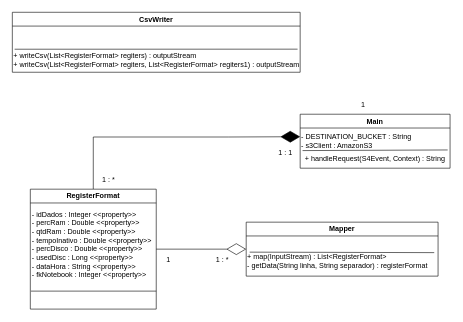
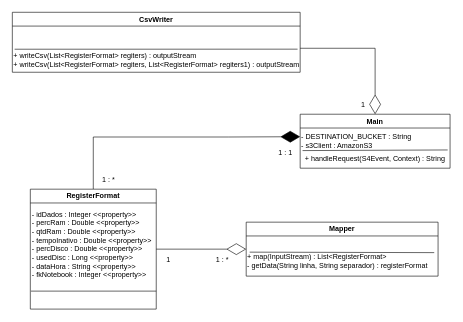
  <mxCell id="0" />
  <mxCell id="1" parent="0" />
+ <mxCell id="2" style="edgeStyle=orthogonalEdgeStyle;rounded=0;orthogonalLoop=1;jettySize=auto;html=1;entryX=0.5;entryY=0;entryDx=0;entryDy=0;endArrow=diamondThin;endFill=0;endSize=30;" edge="1" parent="1" source="3" target="6"><mxGeometry relative="1" as="geometry"><Array as="points"><mxPoint x="625" y="80" /></Array></mxGeometry></mxCell>
  <mxCell id="3" value="CsvWriter" style="swimlane;whiteSpace=wrap;html=1;" vertex="1" parent="1"><mxGeometry x="20" y="20" width="480" height="100" as="geometry" /></mxCell>
  <mxCell id="4" value="+ writeCsv(List&amp;lt;RegisterFormat&amp;gt; regiters) : outputStream&lt;div&gt;+ writeCsv(List&amp;lt;RegisterFormat&amp;gt; regiters,&amp;nbsp;&lt;span style=&quot;background-color: initial;&quot;&gt;List&amp;lt;RegisterFormat&amp;gt; regiters1&lt;/span&gt;&lt;span style=&quot;background-color: initial;&quot;&gt;) : outputStream&lt;/span&gt;&lt;/div&gt;" style="text;html=1;align=left;verticalAlign=middle;whiteSpace=wrap;rounded=0;" vertex="1" parent="3"><mxGeometry y="60" width="480" height="40" as="geometry" /></mxCell>
  <mxCell id="5" value="" style="endArrow=none;html=1;rounded=0;exitX=0.008;exitY=0.04;exitDx=0;exitDy=0;exitPerimeter=0;entryX=0.991;entryY=0.037;entryDx=0;entryDy=0;entryPerimeter=0;" edge="1" parent="3" source="4" target="4"><mxGeometry width="50" height="50" relative="1" as="geometry"><mxPoint x="260" y="160" as="sourcePoint" /><mxPoint x="310" y="110" as="targetPoint" /></mxGeometry></mxCell>
  <mxCell id="6" value="Main" style="swimlane;whiteSpace=wrap;html=1;" vertex="1" parent="1"><mxGeometry x="500" y="190" width="250" height="90" as="geometry" /></mxCell>
  <mxCell id="7" value="- DESTINATION_BUCKET : String&lt;div&gt;- s3Client : AmazonS3&lt;/div&gt;" style="text;html=1;align=left;verticalAlign=middle;whiteSpace=wrap;rounded=0;" vertex="1" parent="6"><mxGeometry y="30" width="250" height="30" as="geometry" /></mxCell>
  <mxCell id="8" value="" style="endArrow=none;html=1;rounded=0;entryX=0.984;entryY=0.986;entryDx=0;entryDy=0;entryPerimeter=0;exitX=0.016;exitY=1.021;exitDx=0;exitDy=0;exitPerimeter=0;" edge="1" parent="6" source="7" target="7"><mxGeometry width="50" height="50" relative="1" as="geometry"><mxPoint x="10" y="66" as="sourcePoint" /><mxPoint x="-10" y="-30" as="targetPoint" /></mxGeometry></mxCell>
  <mxCell id="9" value="+ handleRequest(S4Event, Context) : String" style="text;html=1;align=center;verticalAlign=middle;whiteSpace=wrap;rounded=0;" vertex="1" parent="6"><mxGeometry y="60" width="250" height="30" as="geometry" /></mxCell>
  <mxCell id="10" value="Mapper" style="swimlane;whiteSpace=wrap;html=1;" vertex="1" parent="1"><mxGeometry x="410" y="370" width="320" height="90" as="geometry" /></mxCell>
  <mxCell id="11" value="+ map(InputStream) : List&amp;lt;RegisterFormat&amp;gt;&lt;div&gt;- getData(String linha, String separador) : registerFormat&lt;/div&gt;" style="text;html=1;align=left;verticalAlign=middle;whiteSpace=wrap;rounded=0;" vertex="1" parent="10"><mxGeometry y="50" width="320" height="30" as="geometry" /></mxCell>
  <mxCell id="12" value="" style="endArrow=none;html=1;rounded=0;exitX=0.018;exitY=0;exitDx=0;exitDy=0;exitPerimeter=0;entryX=0.98;entryY=0.027;entryDx=0;entryDy=0;entryPerimeter=0;" edge="1" parent="10" source="11" target="11"><mxGeometry width="50" height="50" relative="1" as="geometry"><mxPoint x="30" y="90" as="sourcePoint" /><mxPoint x="80" y="40" as="targetPoint" /></mxGeometry></mxCell>
  <mxCell id="13" style="edgeStyle=orthogonalEdgeStyle;rounded=0;orthogonalLoop=1;jettySize=auto;html=1;entryX=0;entryY=0.25;entryDx=0;entryDy=0;endArrow=diamondThin;endFill=1;endSize=30;" edge="1" parent="1" source="14" target="7"><mxGeometry relative="1" as="geometry"><Array as="points"><mxPoint x="155" y="228" /><mxPoint x="380" y="228" /></Array></mxGeometry></mxCell>
  <mxCell id="14" value="RegisterFormat" style="swimlane;whiteSpace=wrap;html=1;" vertex="1" parent="1"><mxGeometry x="50" y="315" width="210" height="200" as="geometry" /></mxCell>
  <mxCell id="15" value="- idDados : Integer &amp;lt;&amp;lt;property&amp;gt;&amp;gt;&lt;div&gt;- percRam : Double &amp;lt;&amp;lt;property&amp;gt;&amp;gt;&lt;/div&gt;&lt;div&gt;- qtdRam : Double &amp;lt;&amp;lt;property&amp;gt;&amp;gt;&lt;br&gt;&lt;/div&gt;&lt;div&gt;- tempoInativo : Double &amp;lt;&amp;lt;property&amp;gt;&amp;gt;&lt;br&gt;&lt;/div&gt;&lt;div&gt;- percDisco : Double &amp;lt;&amp;lt;property&amp;gt;&amp;gt;&lt;br&gt;&lt;/div&gt;&lt;div&gt;- usedDisc : Long &amp;lt;&amp;lt;property&amp;gt;&amp;gt;&lt;br&gt;&lt;/div&gt;&lt;div&gt;- dataHora : String &amp;lt;&amp;lt;property&amp;gt;&amp;gt;&lt;br&gt;&lt;/div&gt;&lt;div&gt;- fkNotebook : Integer &amp;lt;&amp;lt;property&amp;gt;&amp;gt;&lt;br&gt;&lt;/div&gt;&lt;div&gt;&lt;br&gt;&lt;/div&gt;" style="text;html=1;align=left;verticalAlign=middle;whiteSpace=wrap;rounded=0;" vertex="1" parent="14"><mxGeometry x="1" y="30" width="209" height="140" as="geometry" /></mxCell>
  <mxCell id="16" value="" style="endArrow=none;html=1;rounded=0;entryX=1;entryY=1;entryDx=0;entryDy=0;exitX=0;exitY=1;exitDx=0;exitDy=0;" edge="1" parent="14" source="15" target="15"><mxGeometry width="50" height="50" relative="1" as="geometry"><mxPoint x="-70" y="150" as="sourcePoint" /><mxPoint x="-20" y="100" as="targetPoint" /></mxGeometry></mxCell>
  <mxCell id="17" style="edgeStyle=orthogonalEdgeStyle;rounded=0;orthogonalLoop=1;jettySize=auto;html=1;entryX=0;entryY=0.5;entryDx=0;entryDy=0;endSize=30;endArrow=diamondThin;endFill=0;" edge="1" parent="1" source="15" target="10"><mxGeometry relative="1" as="geometry" /></mxCell>
  <mxCell id="18" value="1 : 1" style="text;html=1;align=center;verticalAlign=middle;resizable=0;points=[];autosize=1;strokeColor=none;fillColor=none;" vertex="1" parent="1"><mxGeometry x="450" y="240" width="50" height="30" as="geometry" /></mxCell>
  <mxCell id="19" value="1 : *" style="text;html=1;align=center;verticalAlign=middle;resizable=0;points=[];autosize=1;strokeColor=none;fillColor=none;" vertex="1" parent="1"><mxGeometry x="160" y="285" width="40" height="30" as="geometry" /></mxCell>
  <mxCell id="20" value="1 : *" style="text;html=1;align=center;verticalAlign=middle;resizable=0;points=[];autosize=1;strokeColor=none;fillColor=none;" vertex="1" parent="1"><mxGeometry x="350" y="418" width="40" height="30" as="geometry" /></mxCell>
  <mxCell id="21" value="1" style="text;html=1;align=center;verticalAlign=middle;resizable=0;points=[];autosize=1;strokeColor=none;fillColor=none;" vertex="1" parent="1"><mxGeometry x="590" y="160" width="30" height="30" as="geometry" /></mxCell>
  <mxCell id="22" value="1" style="text;html=1;align=center;verticalAlign=middle;resizable=0;points=[];autosize=1;strokeColor=none;fillColor=none;" vertex="1" parent="1"><mxGeometry x="265" y="418" width="30" height="30" as="geometry" /></mxCell>
